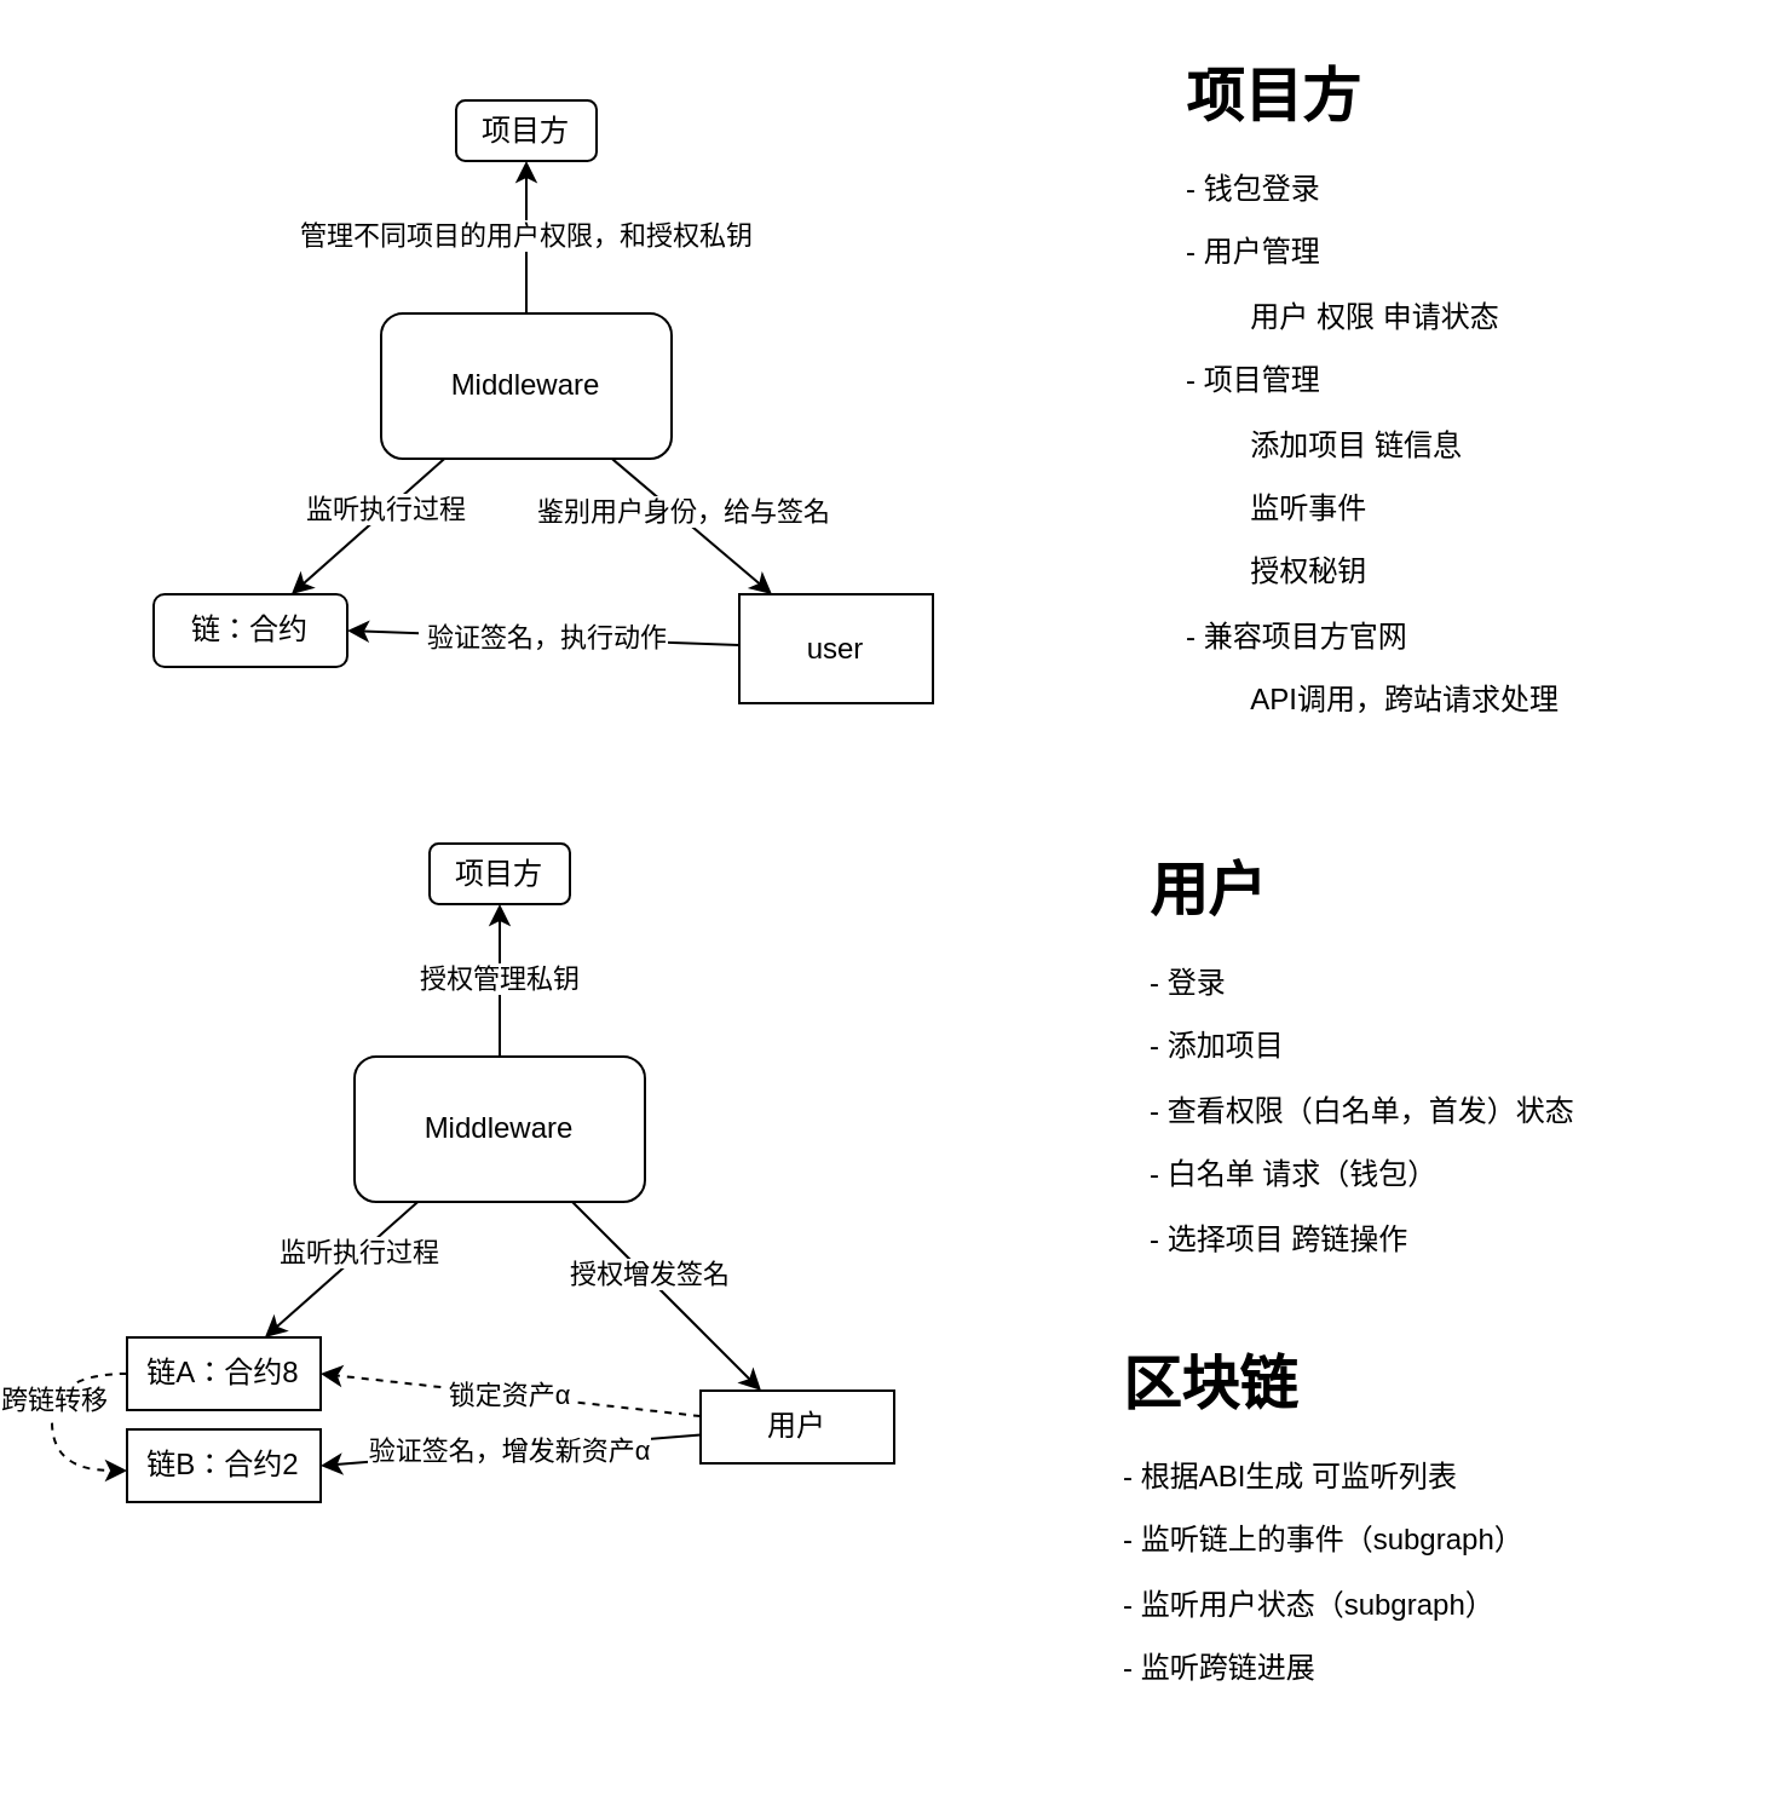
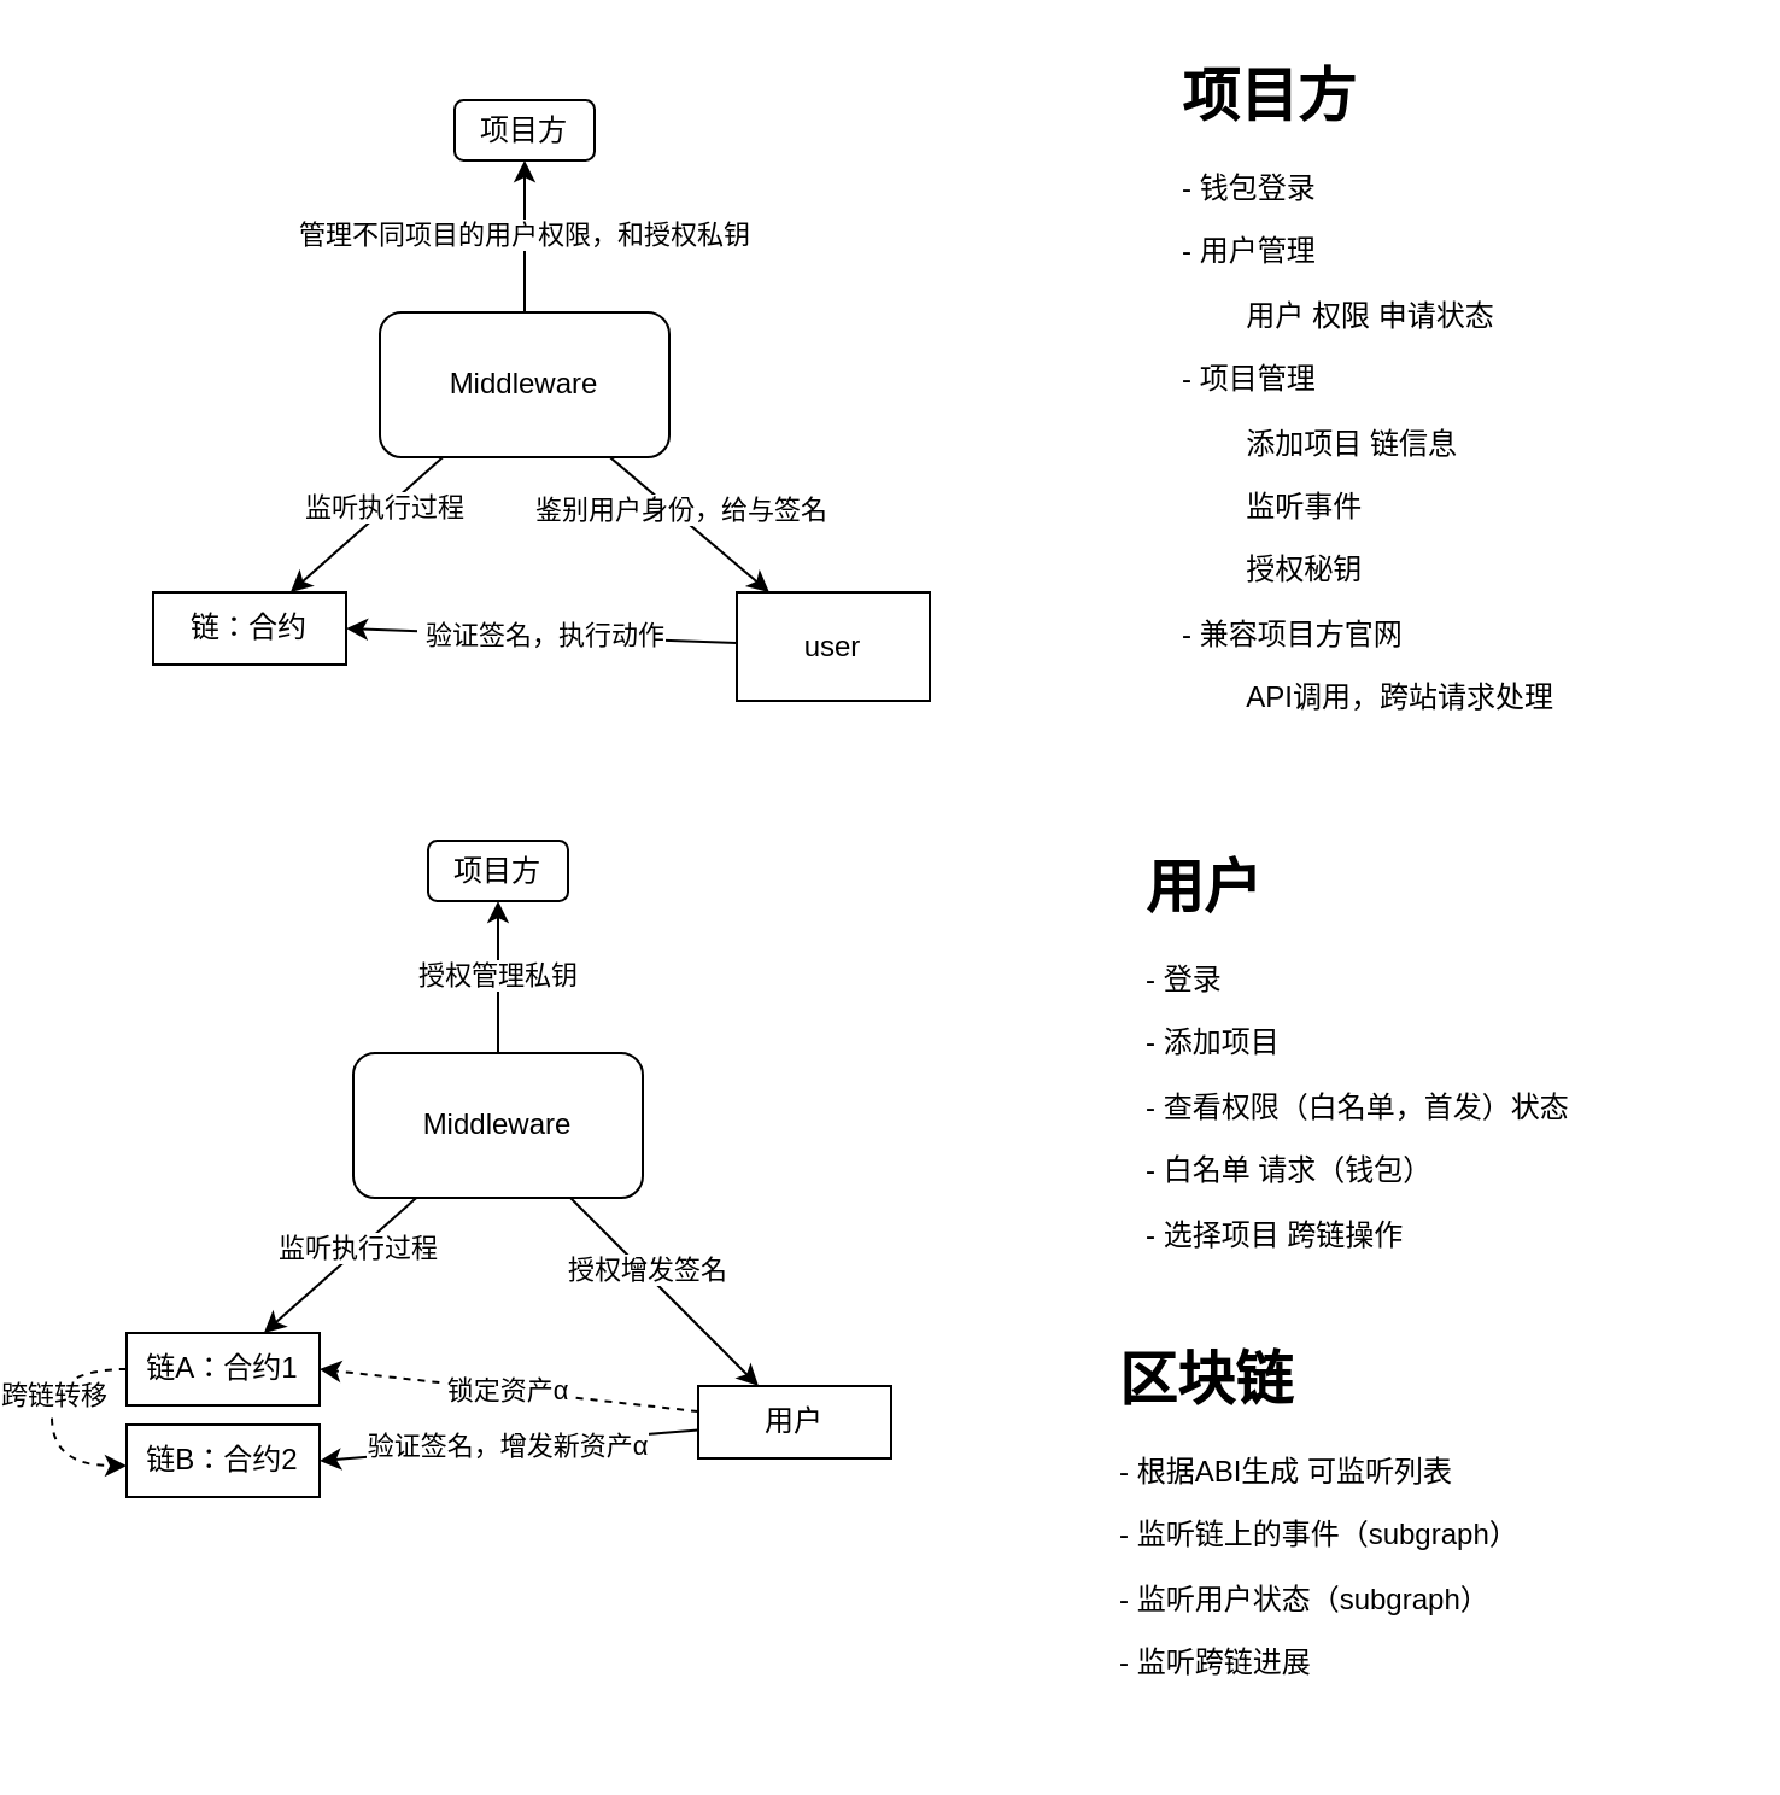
  <mxCell id="0" />
  <mxCell id="1" parent="0" />
  <mxCell id="2" value="&amp;nbsp;验证签名，执行动作" style="edgeStyle=none;rounded=0;orthogonalLoop=1;jettySize=auto;html=1;entryX=1;entryY=0.5;entryDx=0;entryDy=0;" edge="1" parent="1" source="3" target="11"><mxGeometry relative="1" as="geometry" /></mxCell>
  <mxCell id="3" value="user" style="rounded=0;whiteSpace=wrap;html=1;" vertex="1" parent="1"><mxGeometry x="304" y="245" width="80" height="45" as="geometry" /></mxCell>
  <mxCell id="4" value="管理不同项目的用户权限，和授权私钥" style="edgeStyle=none;rounded=0;orthogonalLoop=1;jettySize=auto;html=1;" edge="1" parent="1" source="9" target="10"><mxGeometry relative="1" as="geometry" /></mxCell>
  <mxCell id="5" style="edgeStyle=none;rounded=0;orthogonalLoop=1;jettySize=auto;html=1;" edge="1" parent="1" source="9" target="3"><mxGeometry relative="1" as="geometry" /></mxCell>
  <mxCell id="6" value="&amp;nbsp;&amp;nbsp;鉴别用户身份，给与签名" style="edgeLabel;html=1;align=center;verticalAlign=middle;resizable=0;points=[];" vertex="1" connectable="0" parent="5"><mxGeometry x="-0.219" y="1" relative="1" as="geometry"><mxPoint as="offset" /></mxGeometry></mxCell>
  <mxCell id="7" style="edgeStyle=none;rounded=0;orthogonalLoop=1;jettySize=auto;html=1;" edge="1" parent="1" source="9" target="11"><mxGeometry relative="1" as="geometry" /></mxCell>
  <mxCell id="8" value="监听执行过程" style="edgeLabel;html=1;align=center;verticalAlign=middle;resizable=0;points=[];" vertex="1" connectable="0" parent="7"><mxGeometry x="-0.241" y="-1" relative="1" as="geometry"><mxPoint as="offset" /></mxGeometry></mxCell>
  <mxCell id="9" value="Middleware" style="rounded=1;whiteSpace=wrap;html=1;" vertex="1" parent="1"><mxGeometry x="156" y="129" width="120" height="60" as="geometry" /></mxCell>
  <mxCell id="10" value="项目方" style="rounded=1;whiteSpace=wrap;html=1;" vertex="1" parent="1"><mxGeometry x="187" y="41" width="58" height="25" as="geometry" /></mxCell>
- <mxCell id="11" value="链：合约" style="whiteSpace=wrap;html=1;rounded=1;" vertex="1" parent="1"><mxGeometry x="62" y="245" width="80" height="30" as="geometry" /></mxCell>
+ <mxCell id="11" value="链：合约" style="rounded=0;whiteSpace=wrap;html=1;" vertex="1" parent="1"><mxGeometry x="62" y="245" width="80" height="30" as="geometry" /></mxCell>
  <mxCell id="12" value="锁定资产α" style="edgeStyle=none;rounded=0;orthogonalLoop=1;jettySize=auto;html=1;entryX=1;entryY=0.5;entryDx=0;entryDy=0;dashed=1;" edge="1" parent="1" source="14" target="22"><mxGeometry relative="1" as="geometry" /></mxCell>
  <mxCell id="13" value="验证签名，增发新资产α" style="edgeStyle=none;rounded=0;orthogonalLoop=1;jettySize=auto;html=1;entryX=1;entryY=0.5;entryDx=0;entryDy=0;" edge="1" parent="1" source="14" target="23"><mxGeometry relative="1" as="geometry" /></mxCell>
  <mxCell id="14" value="用户" style="rounded=0;whiteSpace=wrap;html=1;" vertex="1" parent="1"><mxGeometry x="288" y="574" width="80" height="30" as="geometry" /></mxCell>
  <mxCell id="15" value="授权管理私钥" style="edgeStyle=none;rounded=0;orthogonalLoop=1;jettySize=auto;html=1;" edge="1" parent="1" source="20" target="21"><mxGeometry relative="1" as="geometry" /></mxCell>
  <mxCell id="16" style="edgeStyle=none;rounded=0;orthogonalLoop=1;jettySize=auto;html=1;" edge="1" parent="1" source="20" target="14"><mxGeometry relative="1" as="geometry" /></mxCell>
  <mxCell id="17" value="授权增发签名" style="edgeLabel;html=1;align=center;verticalAlign=middle;resizable=0;points=[];" vertex="1" connectable="0" parent="16"><mxGeometry x="-0.219" y="1" relative="1" as="geometry"><mxPoint as="offset" /></mxGeometry></mxCell>
  <mxCell id="18" style="edgeStyle=none;rounded=0;orthogonalLoop=1;jettySize=auto;html=1;" edge="1" parent="1" source="20" target="22"><mxGeometry relative="1" as="geometry" /></mxCell>
  <mxCell id="19" value="监听执行过程" style="edgeLabel;html=1;align=center;verticalAlign=middle;resizable=0;points=[];" vertex="1" connectable="0" parent="18"><mxGeometry x="-0.241" y="-1" relative="1" as="geometry"><mxPoint as="offset" /></mxGeometry></mxCell>
  <mxCell id="20" value="Middleware" style="rounded=1;whiteSpace=wrap;html=1;" vertex="1" parent="1"><mxGeometry x="145" y="436" width="120" height="60" as="geometry" /></mxCell>
  <mxCell id="21" value="项目方" style="rounded=1;whiteSpace=wrap;html=1;" vertex="1" parent="1"><mxGeometry x="176" y="348" width="58" height="25" as="geometry" /></mxCell>
- <mxCell id="22" value="链A：合约8" style="rounded=0;whiteSpace=wrap;html=1;" vertex="1" parent="1"><mxGeometry x="51" y="552" width="80" height="30" as="geometry" /></mxCell>
+ <mxCell id="22" value="链A：合约1" style="rounded=0;whiteSpace=wrap;html=1;" vertex="1" parent="1"><mxGeometry x="51" y="552" width="80" height="30" as="geometry" /></mxCell>
  <mxCell id="23" value="链B：合约2" style="rounded=0;whiteSpace=wrap;html=1;" vertex="1" parent="1"><mxGeometry x="51" y="590" width="80" height="30" as="geometry" /></mxCell>
  <mxCell id="24" value="" style="curved=1;endArrow=classic;html=1;exitX=0;exitY=0.5;exitDx=0;exitDy=0;dashed=1;" edge="1" parent="1" source="22"><mxGeometry width="50" height="50" relative="1" as="geometry"><mxPoint x="195" y="531" as="sourcePoint" /><mxPoint x="51" y="607" as="targetPoint" /><Array as="points"><mxPoint x="20" y="567" /><mxPoint x="20" y="607" /></Array></mxGeometry></mxCell>
  <mxCell id="25" value="跨链转移" style="edgeLabel;html=1;align=center;verticalAlign=middle;resizable=0;points=[];" vertex="1" connectable="0" parent="24"><mxGeometry x="-0.188" relative="1" as="geometry"><mxPoint as="offset" /></mxGeometry></mxCell>
  <mxCell id="26" value="&lt;h1&gt;项目方&lt;/h1&gt;&lt;p&gt;- 钱包登录&lt;/p&gt;&lt;p&gt;- 用户管理&lt;/p&gt;&lt;p&gt;&lt;span style=&quot;white-space: pre&quot;&gt;&#09;&lt;/span&gt;用户 权限 申请状态&lt;/p&gt;&lt;p&gt;- 项目管理&lt;/p&gt;&lt;p&gt;&lt;span style=&quot;white-space: pre&quot;&gt;&#09;&lt;/span&gt;添加项目 链信息&lt;br&gt;&lt;/p&gt;&lt;p&gt;&lt;span style=&quot;white-space: pre&quot;&gt;&#09;&lt;/span&gt;监听事件&lt;br&gt;&lt;/p&gt;&lt;p&gt;&lt;span style=&quot;white-space: pre&quot;&gt;&#09;&lt;/span&gt;授权秘钥&lt;/p&gt;&lt;p&gt;- 兼容项目方官网&lt;/p&gt;&lt;p&gt;&lt;span style=&quot;white-space: pre&quot;&gt;&#09;&lt;/span&gt;API调用，跨站请求处理&lt;br&gt;&lt;/p&gt;" style="text;html=1;strokeColor=none;fillColor=none;spacing=5;spacingTop=-20;whiteSpace=wrap;overflow=hidden;rounded=0;" vertex="1" parent="1"><mxGeometry x="484" y="20" width="231" height="281" as="geometry" /></mxCell>
  <mxCell id="27" value="&lt;h1&gt;用户&lt;/h1&gt;&lt;p&gt;- 登录&lt;/p&gt;&lt;p&gt;- 添加项目&lt;/p&gt;&lt;p&gt;- 查看权限（白名单，首发）状态&lt;br&gt;&lt;/p&gt;&lt;p&gt;- 白名单 请求（钱包）&lt;/p&gt;&lt;p&gt;- 选择项目 跨链操作&lt;/p&gt;" style="text;html=1;strokeColor=none;fillColor=none;spacing=5;spacingTop=-20;whiteSpace=wrap;overflow=hidden;rounded=0;" vertex="1" parent="1"><mxGeometry x="469" y="348" width="204" height="170" as="geometry" /></mxCell>
  <mxCell id="28" value="&lt;h1&gt;区块链&lt;/h1&gt;&lt;p&gt;- 根据ABI生成 可监听列表&amp;nbsp;&lt;/p&gt;&lt;p&gt;- 监听链上的事件（subgraph）&lt;/p&gt;&lt;p&gt;- 监听用户状态（subgraph）&lt;/p&gt;&lt;p&gt;- 监听跨链进展&lt;/p&gt;" style="text;html=1;strokeColor=none;fillColor=none;spacing=5;spacingTop=-20;whiteSpace=wrap;overflow=hidden;rounded=0;" vertex="1" parent="1"><mxGeometry x="458" y="552" width="204" height="170" as="geometry" /></mxCell>
